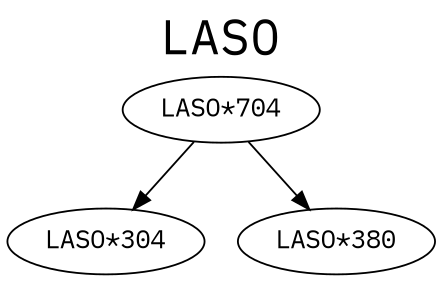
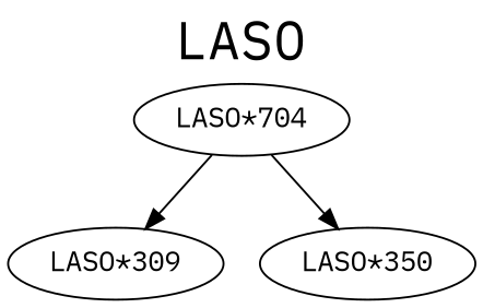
  digraph {
    fontname="IBM Plex Mono"
    fontsize=27
    label=LASO
    labelloc=t
    node [fontname="IBM Plex Mono"]
    edge [fontname="IBM Plex Mono" style=solid]
    n1 [label="LASO*704"]
-   "LASO*309" [label="LASO*304"]
-   "LASO*350" [label="LASO*380"]
+   "LASO*309"
+   "LASO*350"
    n1 -> "LASO*309"
    n1 -> "LASO*350"
  }
